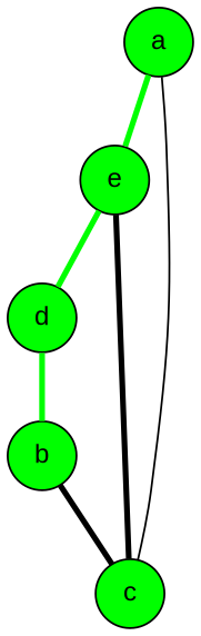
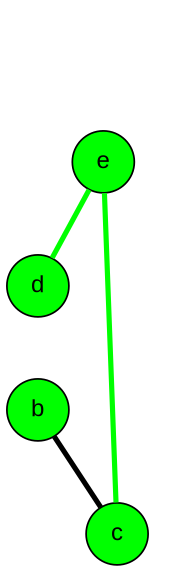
  graph {
    fontname="Liberation Sans"
    node [fillcolor=green fontname="Liberation Sans" shape=circle style=filled]
    edge [color=green fontname="Liberation Sans" penwidth=3]
-   a
    e
    d
    c
    b
    subgraph sub_1 {
-     a
      e
      d
      c
      b
    }
-   a -- e
-   a -- c [color="" penwidth=""]
    e -- d
-   e -- c [color=black]
-   d -- b
+   e -- c
    b -- c [color=black]
  }
